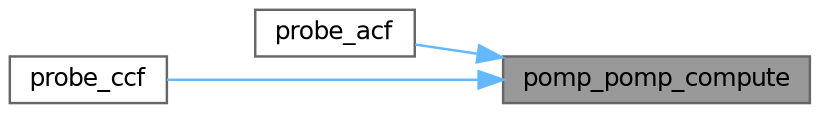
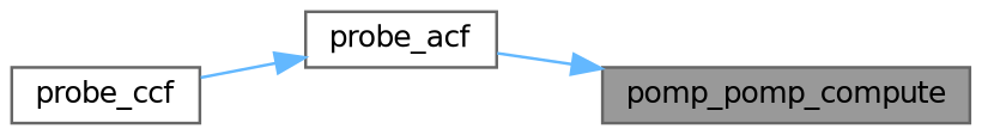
  digraph {
    rankdir=RL
    node [color=grey40 fillcolor=white fontname=Helvetica fontsize=10 shape=box style=filled]
    edge [color=steelblue1 dir=back fontname=Helvetica fontsize=10 labelfontname=Helvetica labelfontsize=10 style=solid]
    n1 [color=gray40 fillcolor=grey60 fontcolor=black height=0.2 label=pomp_pomp_compute width=0.4]
    n2 [height=0.2 label=probe_acf width=0.4]
    n3 [height=0.2 label=probe_ccf width=0.4]
    n1 -> n2
-   n1 -> n3
+   n2 -> n3
  }
